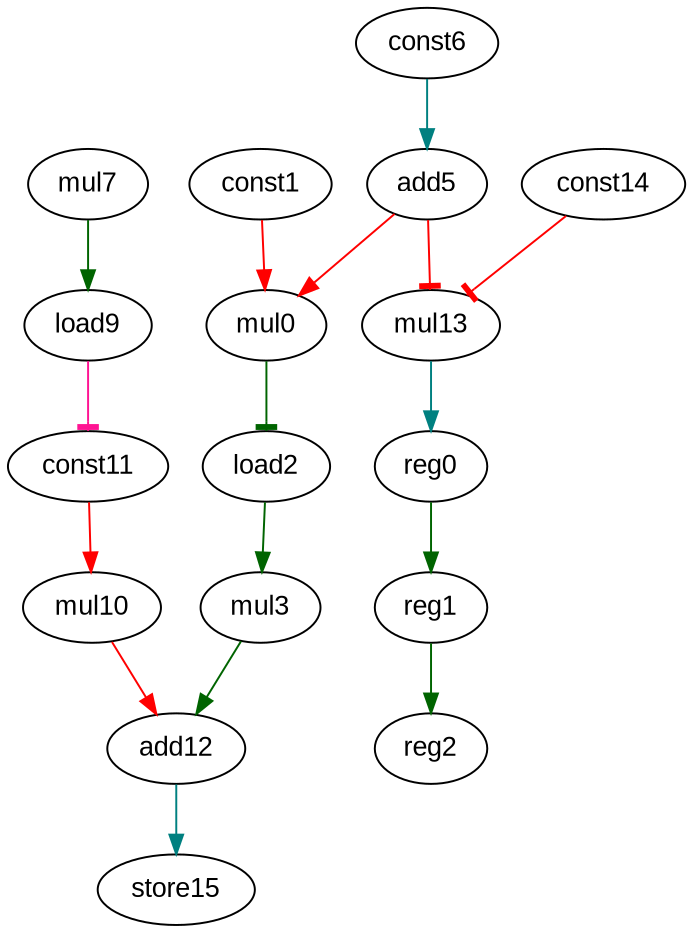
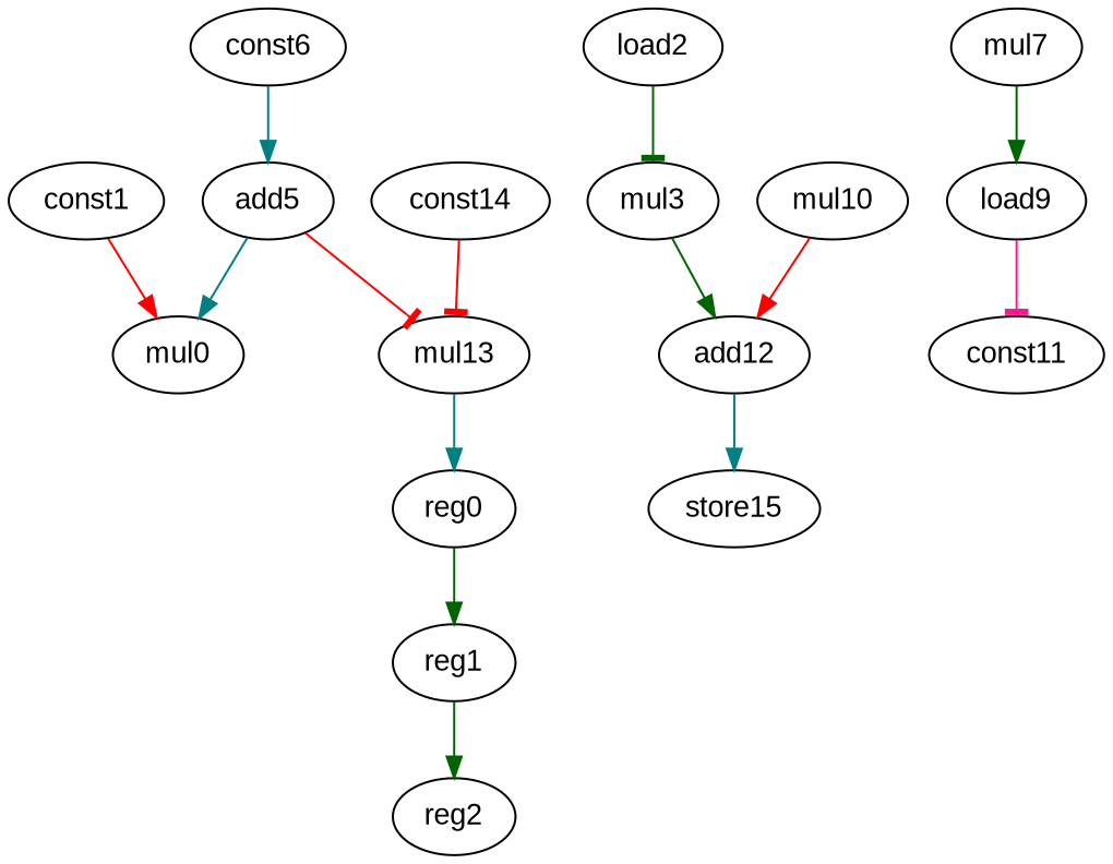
  digraph {
    fontname="Liberation Sans"
    node [fontname="Liberation Sans" opcode=mul]
    edge [arrowhead=normal color=darkgreen fontname="Liberation Sans" operand=0]
    mul0
    load2 [opcode=load]
    mul3
    const1 [opcode=const]
    add12 [opcode=add]
    store15 [opcode=store]
    add5 [opcode=add]
    mul13
    mul7
    load9 [opcode=load]
    reg0 [opcode=""]
    const6 [opcode=const]
    const11 [opcode=const]
    mul10
    reg1 [opcode=""]
    const14 [opcode=const]
    reg2 [opcode=""]
-   mul0 -> load2 [arrowhead=tee]
-   load2 -> mul3
+   load2 -> mul3 [arrowhead=tee]
    mul3 -> add12 [operand=1]
    const1 -> mul0 [color=red]
    add12 -> store15 [color=teal]
-   add5 -> mul0 [color=red operand=1]
+   add5 -> mul0 [color=teal operand=1]
    add5 -> mul13 [arrowhead=tee color=red operand=1]
    mul13 -> reg0 [color=teal operand=""]
    mul7 -> load9
    load9 -> const11 [arrowhead=tee color=deeppink]
    reg0 -> reg1 [operand=""]
    const6 -> add5 [color=teal operand=1]
-   const11 -> mul10 [color=red operand=1]
    mul10 -> add12 [color=red]
    reg1 -> reg2 [operand=""]
    const14 -> mul13 [arrowhead=tee color=red]
  }
